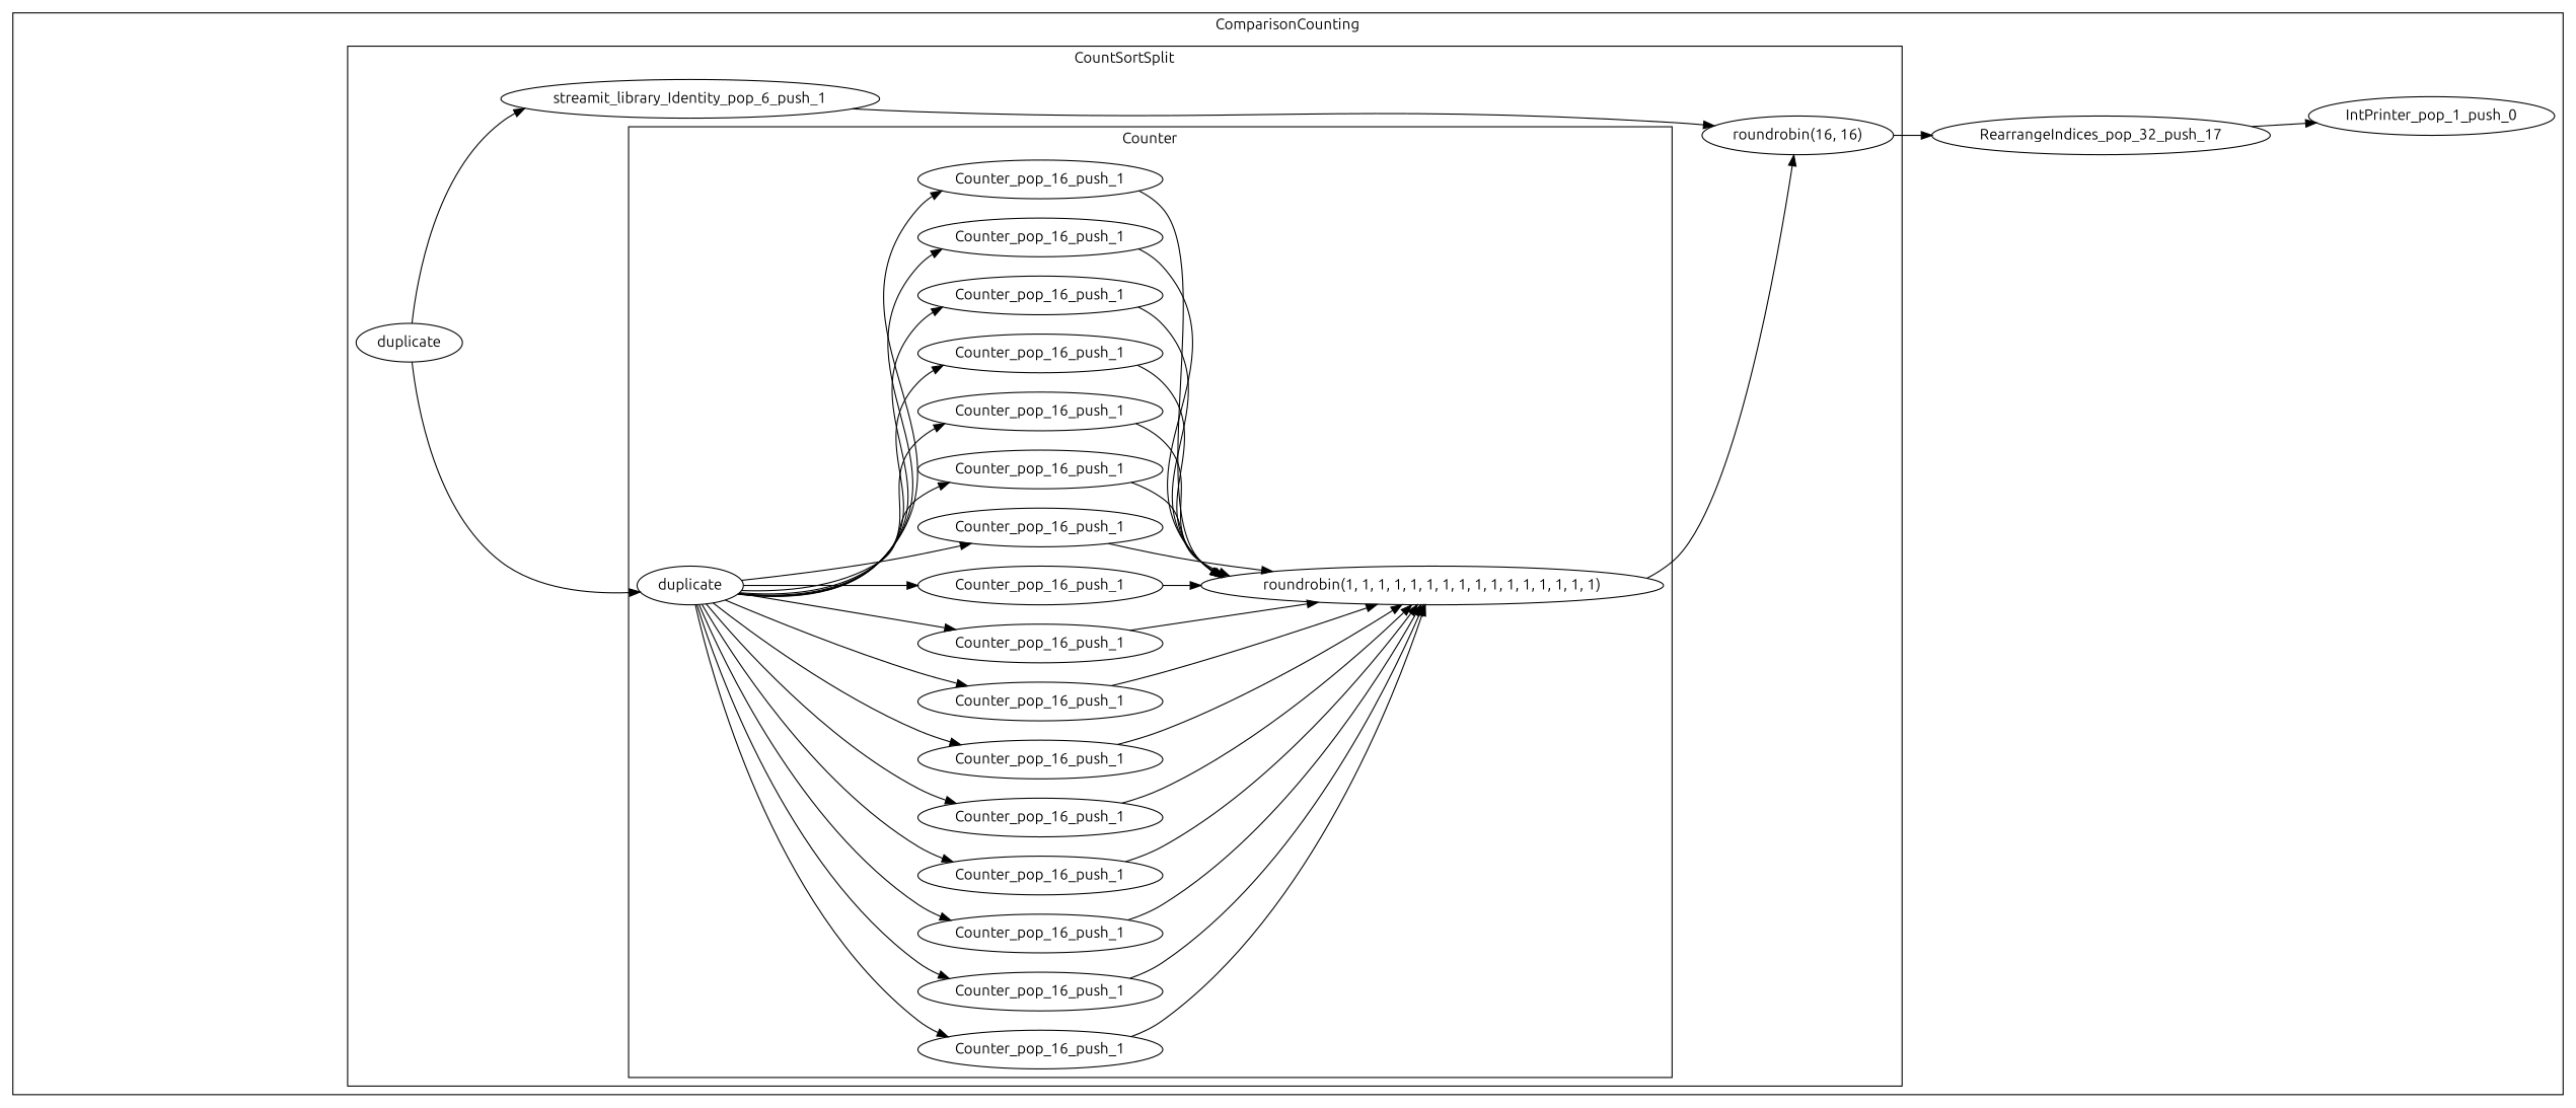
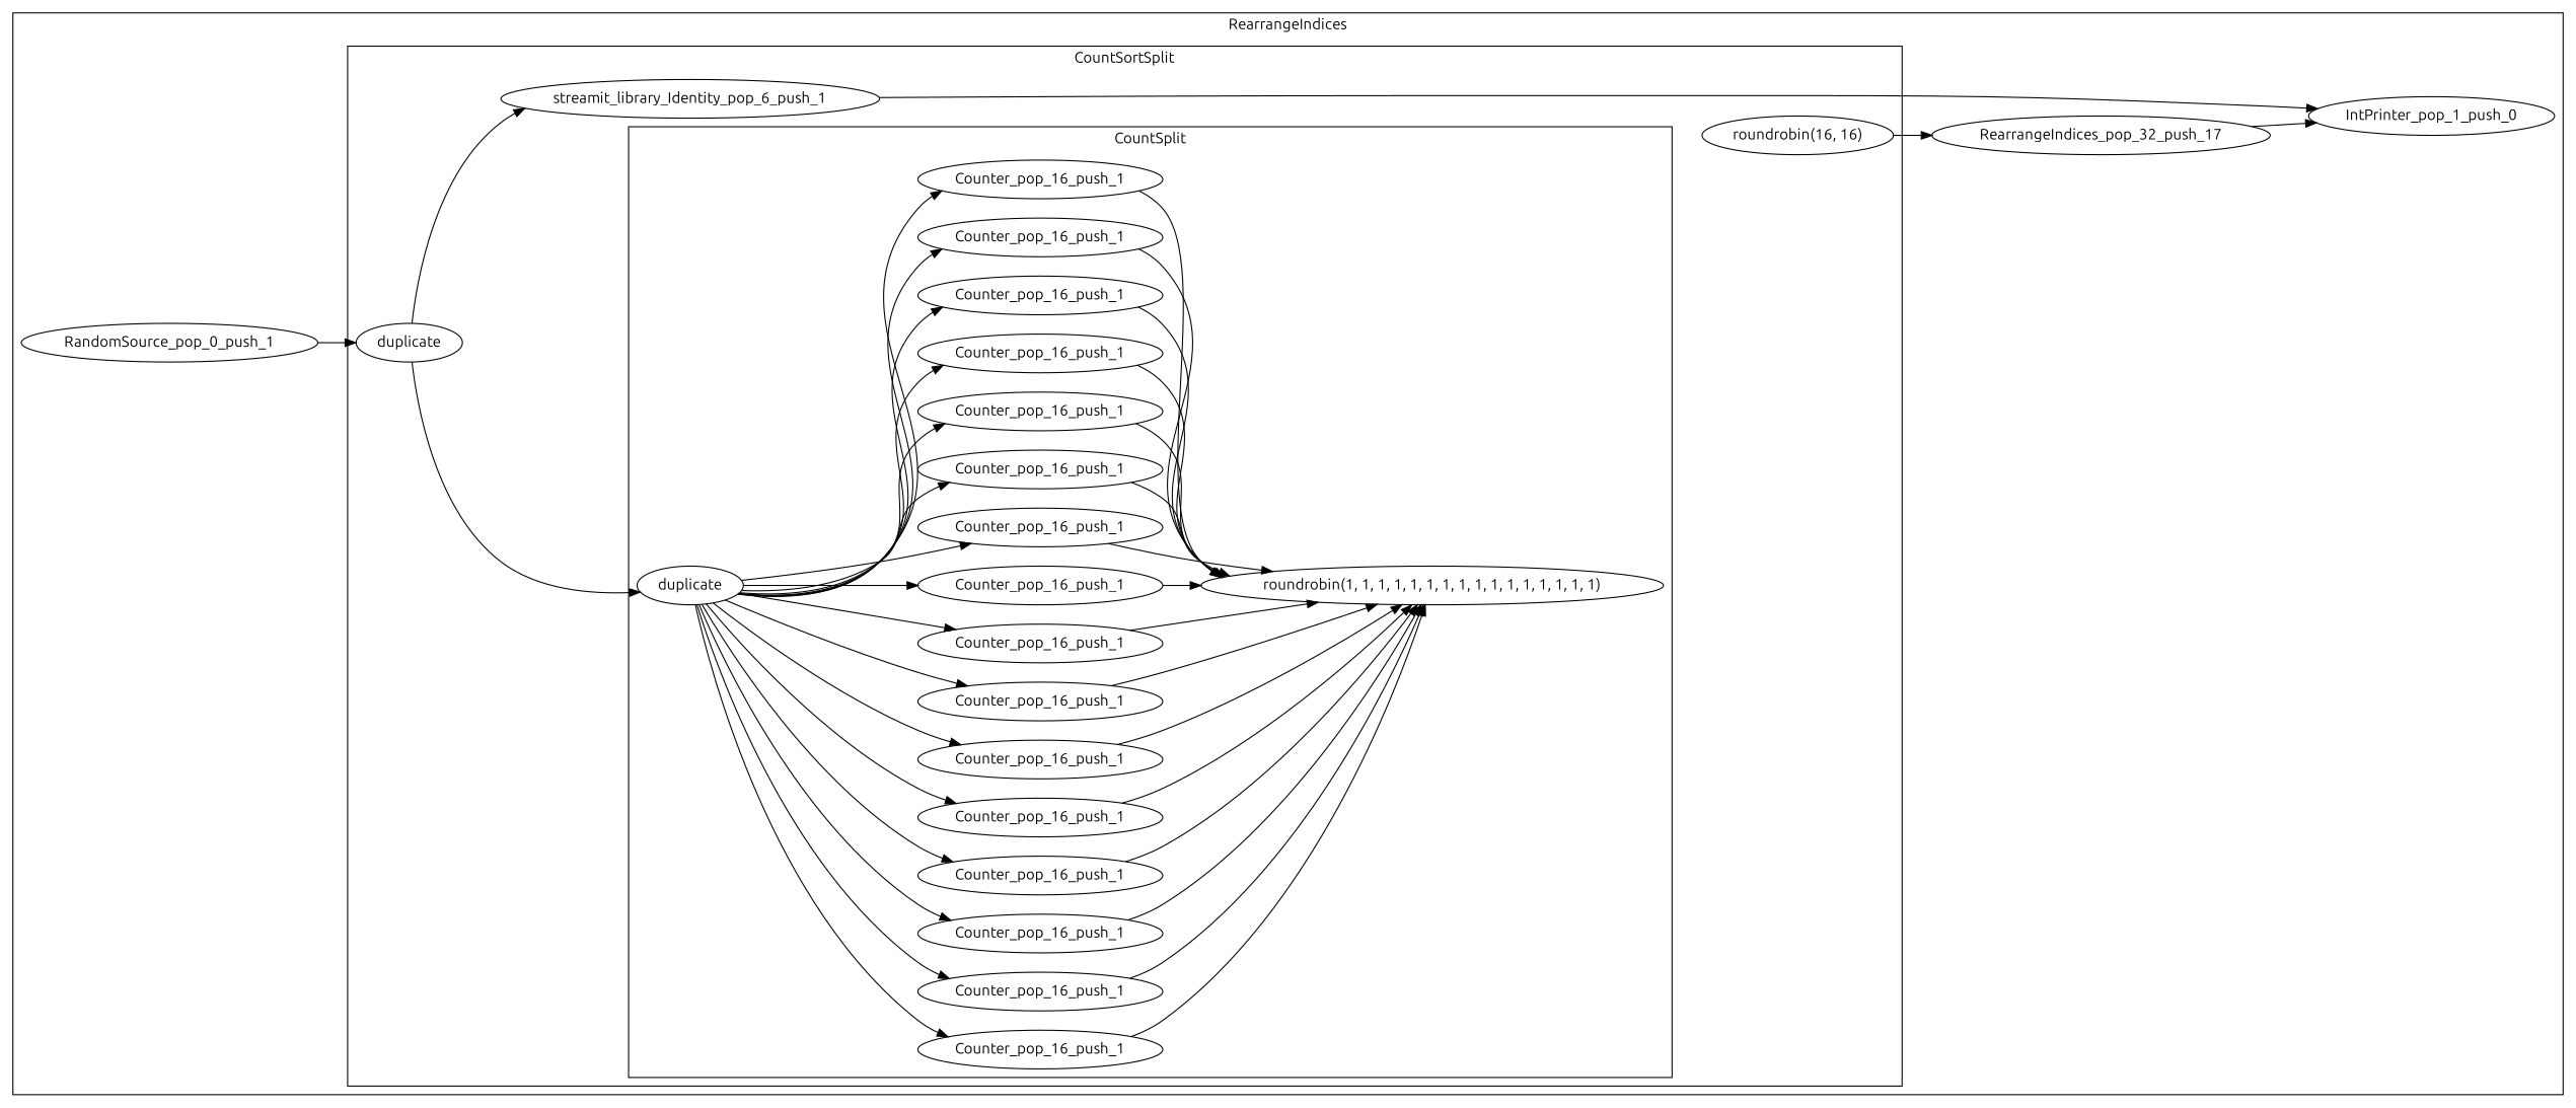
  digraph {
    fontname=Ubuntu
    rankdir=LR
    node [fontname=Ubuntu]
    edge [fontname=Ubuntu]
    n1 [label=duplicate]
    n2 [label=Counter_pop_16_push_1]
    n3 [label=Counter_pop_16_push_1]
    n4 [label=Counter_pop_16_push_1]
    n5 [label=Counter_pop_16_push_1]
    n6 [label=Counter_pop_16_push_1]
    n7 [label=Counter_pop_16_push_1]
    n8 [label=Counter_pop_16_push_1]
    n9 [label=Counter_pop_16_push_1]
    n10 [label=Counter_pop_16_push_1]
    n11 [label=Counter_pop_16_push_1]
    n12 [label=Counter_pop_16_push_1]
    n13 [label=Counter_pop_16_push_1]
    n14 [label=Counter_pop_16_push_1]
    n15 [label=Counter_pop_16_push_1]
    n16 [label=Counter_pop_16_push_1]
    n17 [label=Counter_pop_16_push_1]
    n18 [label="roundrobin(1, 1, 1, 1, 1, 1, 1, 1, 1, 1, 1, 1, 1, 1, 1, 1)"]
    n19 [label=duplicate]
    n20 [label=streamit_library_Identity_pop_6_push_1]
    n21 [label="roundrobin(16, 16)"]
+   n22 [label=RandomSource_pop_0_push_1]
    n23 [label=RearrangeIndices_pop_32_push_17]
    n24 [label=IntPrinter_pop_1_push_0]
    subgraph cluster_1 {
-     label=ComparisonCounting
+     label=RearrangeIndices
+     n22
      n23
      n24
      subgraph cluster_2 {
        label=CountSortSplit
        n19
        n20
        n21
        subgraph cluster_3 {
-         label=Counter
+         label=CountSplit
          n1
          n2
          n3
          n4
          n5
          n6
          n7
          n8
          n9
          n10
          n11
          n12
          n13
          n14
          n15
          n16
          n17
          n18
        }
      }
    }
    n1 -> n2
    n1 -> n3
    n1 -> n4
    n1 -> n5
    n1 -> n6
    n1 -> n7
    n1 -> n8
    n1 -> n9
    n1 -> n10
    n1 -> n11
    n1 -> n12
    n1 -> n13
    n1 -> n14
    n1 -> n15
    n1 -> n16
    n1 -> n17
    n2 -> n18
    n3 -> n18
    n4 -> n18
    n5 -> n18
    n6 -> n18
    n7 -> n18
    n8 -> n18
    n9 -> n18
    n10 -> n18
    n11 -> n18
    n12 -> n18
    n13 -> n18
    n14 -> n18
    n15 -> n18
    n16 -> n18
    n17 -> n18
-   n18 -> n21
    n19 -> n1
    n19 -> n20
-   n20 -> n21
+   n20 -> n24
    n21 -> n23
+   n22 -> n19
    n23 -> n24
  }
